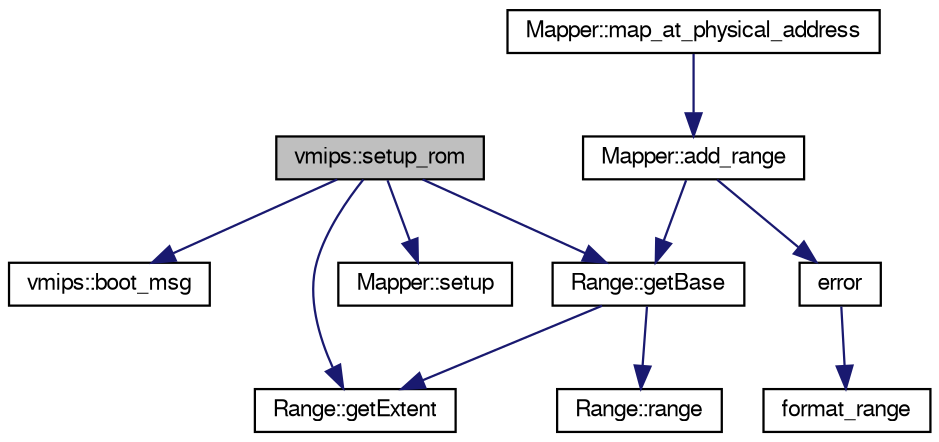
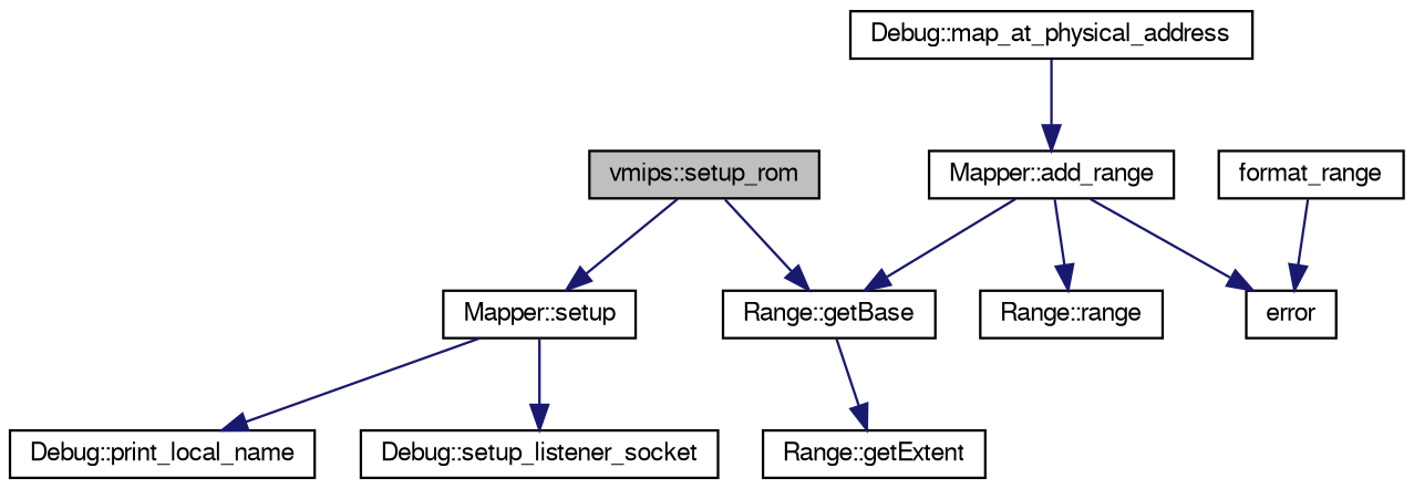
  digraph {
    rankdir=TB
    node [color=black fillcolor=white fontname=FreeSans fontsize=10 shape=record style=filled]
    edge [color=midnightblue fontname=FreeSans fontsize=10 labelfontname=FreeSans labelfontsize=10 style=solid]
    n1 [fillcolor=grey75 fontcolor=black height=0.2 label="vmips::setup_rom" width=0.4]
-   n2 [height=0.2 label="vmips::boot_msg" width=0.4]
    n3 [height=0.2 label="Range::getBase" width=0.4]
    n4 [height=0.2 label="Range::getExtent" width=0.4]
    n5 [height=0.2 label="Mapper::setup" width=0.4]
    n6 [height=0.2 label=error width=0.4]
    n7 [height=0.2 label=format_range width=0.4]
-   n8 [height=0.2 label="Mapper::map_at_physical_address" width=0.4]
+   n8 [height=0.2 label="Debug::map_at_physical_address" width=0.4]
    n9 [height=0.2 label="Mapper::add_range" width=0.4]
+   n10 [height=0.2 label="Debug::print_local_name" width=0.4]
+   n11 [height=0.2 label="Debug::setup_listener_socket" width=0.4]
    n12 [height=0.2 label="Range::range" width=0.4]
-   n1 -> n2
    n1 -> n3
-   n1 -> n4
    n1 -> n5
    n3 -> n4
-   n6 -> n7
+   n5 -> n10
+   n5 -> n11
+   n7 -> n6
    n8 -> n9
    n9 -> n3
    n9 -> n6
-   n3 -> n12
+   n9 -> n12
  }
